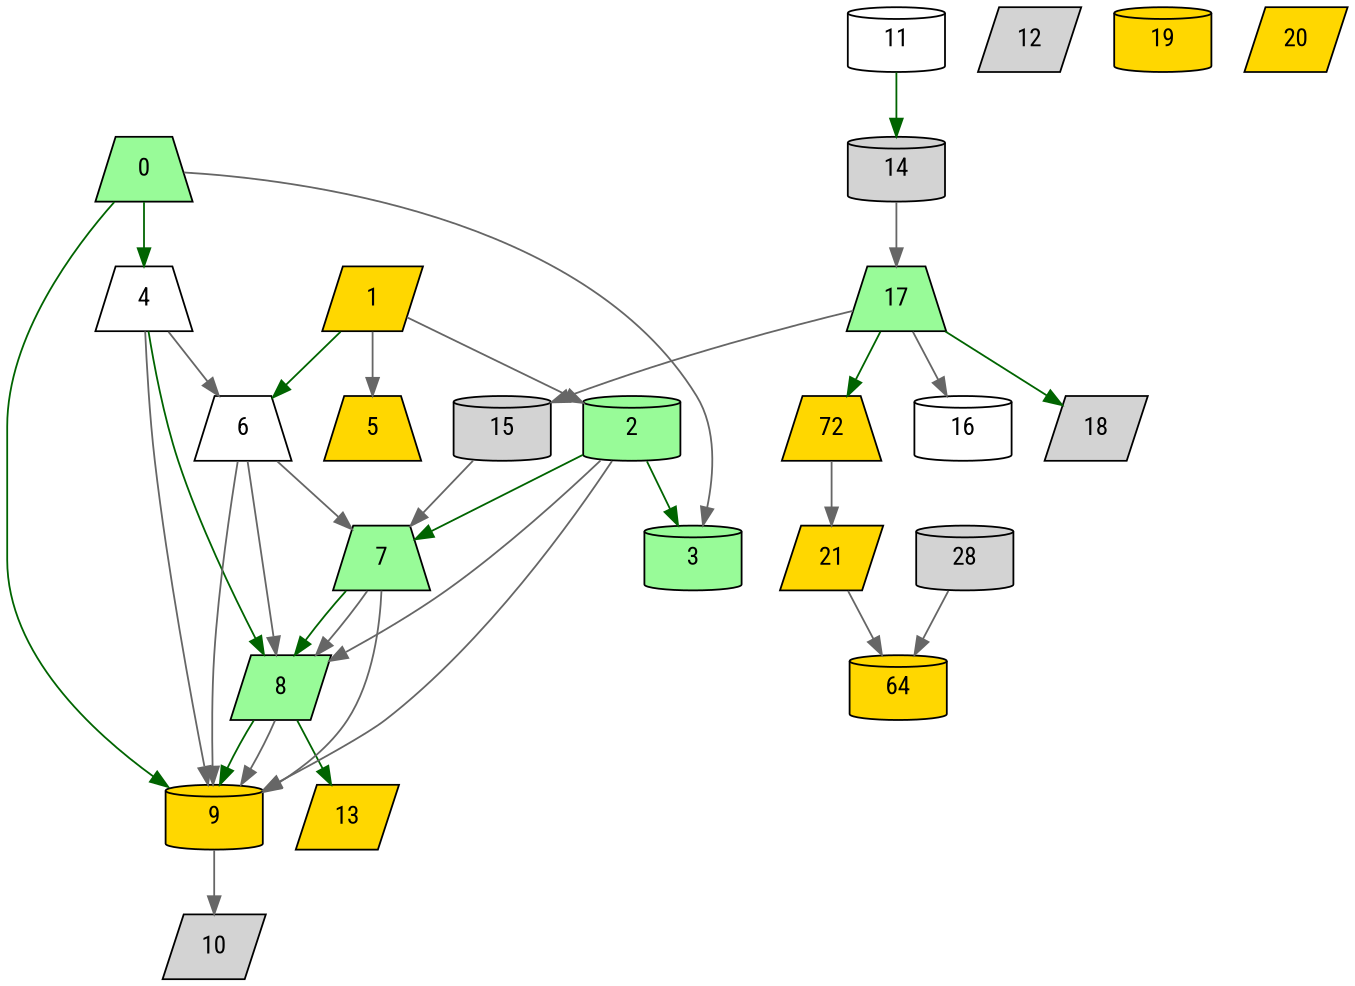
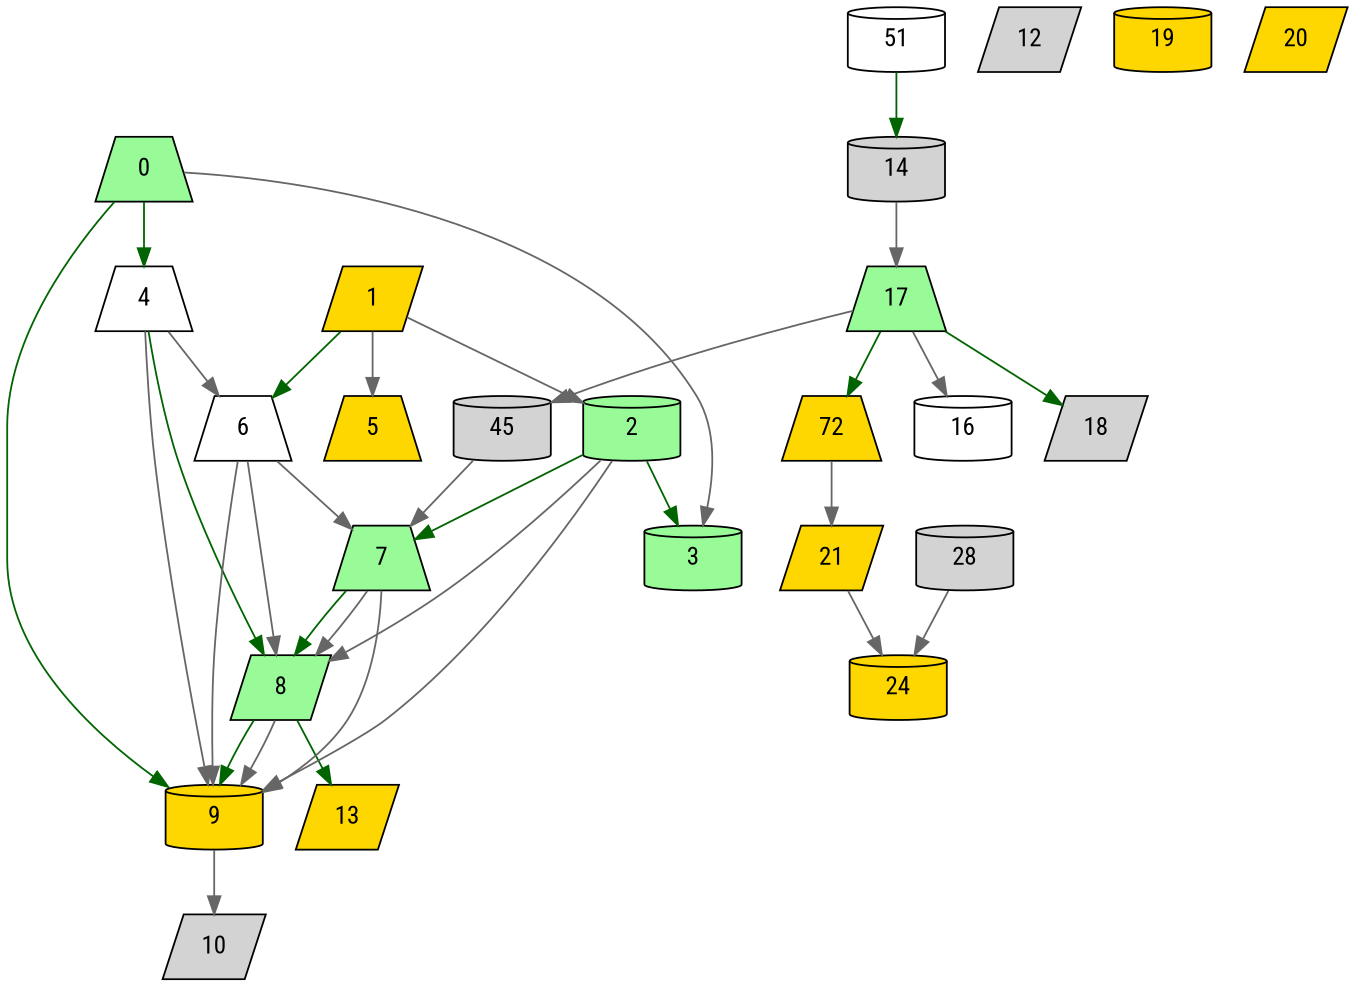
  digraph {
    CCR=10.0
    Density=1.9
    "No of edges"=19
    "No of nodes"=10
    "Node concurrency"=-1
    "Total sequential time"=63
    fontname="Roboto Condensed"
    node [Weight=10 fillcolor=gold fontname="Roboto Condensed" shape=cylinder style=filled]
    edge [Weight=15 color=gray40 fontname="Roboto Condensed"]
    0 [Weight=6 fillcolor=palegreen shape=trapezium]
    3 [fillcolor=palegreen]
    4 [Weight=3 fillcolor=white shape=trapezium]
    9 [Weight=8]
    6 [Weight=8 fillcolor=white shape=trapezium]
    8 [Weight=8 fillcolor=palegreen shape=parallelogram]
    10 [fillcolor=lightgrey shape=parallelogram]
    7 [Weight=3 fillcolor=palegreen shape=trapezium]
    13 [Weight=1 shape=parallelogram]
    1 [Weight=5 shape=parallelogram]
    2 [Weight=5 fillcolor=palegreen]
    5 [Weight=7 shape=trapezium]
-   11 [Weight=6 fillcolor=white]
+   11 [Weight=6 fillcolor=white label=51]
    14 [Weight=11 fillcolor=lightgrey]
    17 [fillcolor=palegreen shape=trapezium]
    12 [Weight=9 fillcolor=lightgrey shape=parallelogram]
-   15 [fillcolor=lightgrey]
+   15 [fillcolor=lightgrey label=45]
    16 [Weight=6 fillcolor=white]
    18 [fillcolor=lightgrey shape=parallelogram]
    n20 [label=72 shape=trapezium]
    21 [Weight=6 shape=parallelogram]
    19 [Weight=6]
    20 [shape=parallelogram]
-   24 [Weight=6 label=64]
+   24 [Weight=6]
    n25 [fillcolor=lightgrey label=28]
    0 -> 3 [Weight=34]
    0 -> 4 [Weight=24 color=darkgreen]
    0 -> 9 [Weight=44 color=darkgreen]
    4 -> 9 [Weight=39]
    4 -> 6 [Weight=10]
    4 -> 8 [Weight=48 color=darkgreen]
    9 -> 10 [Weight=48]
    6 -> 9 [Weight=29]
    6 -> 8 [Weight=39]
    6 -> 7
    8 -> 9 [Weight=39 color=darkgreen]
    8 -> 9 [Weight=39]
    8 -> 13 [color=darkgreen]
    7 -> 9 [Weight=34]
    7 -> 8 [color=darkgreen]
    7 -> 8
    1 -> 6 [Weight=39 color=darkgreen]
    1 -> 2 [Weight=48]
    1 -> 5 [Weight=19]
    2 -> 3 [Weight=10 color=darkgreen]
    2 -> 9 [Weight=29]
    2 -> 8 [Weight=48]
    2 -> 7 [Weight=48 color=darkgreen]
    11 -> 14 [Weight=39 color=darkgreen]
    14 -> 17
    17 -> 15
    17 -> 16 [Weight=14]
    17 -> 18 [color=darkgreen]
    17 -> n20 [color=darkgreen]
    15 -> 7 [Weight=48]
    n20 -> 21
    21 -> 24
    n25 -> 24
  }
